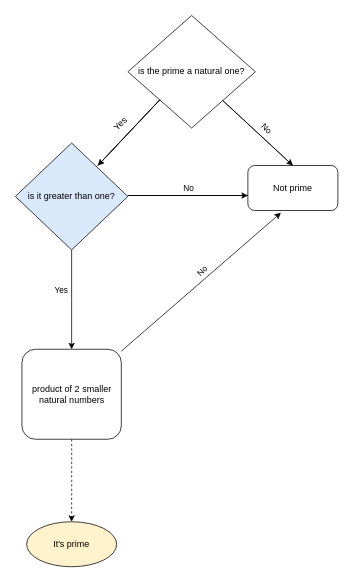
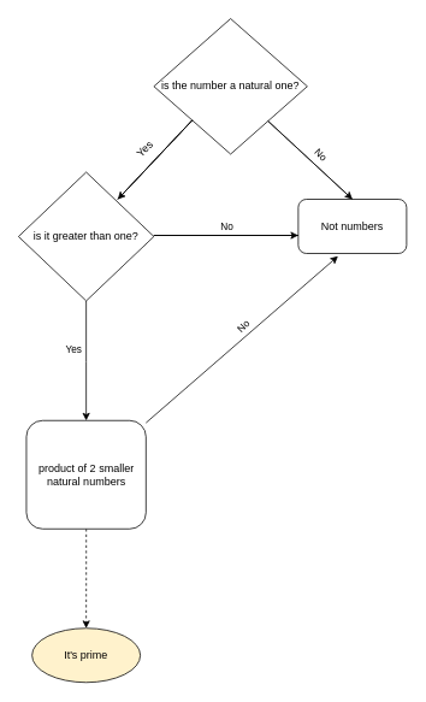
  <mxCell id="0" />
  <mxCell id="1" parent="0" />
- <mxCell id="2" value="is the prime a natural one?" style="rhombus;whiteSpace=wrap;html=1;" vertex="1" parent="1"><mxGeometry x="170" y="20" width="170" height="150" as="geometry" /></mxCell>
+ <mxCell id="2" value="is the number a natural one?" style="rhombus;whiteSpace=wrap;html=1;" vertex="1" parent="1"><mxGeometry x="170" y="20" width="170" height="150" as="geometry" /></mxCell>
  <mxCell id="3" value="" style="edgeStyle=orthogonalEdgeStyle;rounded=0;orthogonalLoop=1;jettySize=auto;html=1;" edge="1" parent="1" source="5" target="11"><mxGeometry relative="1" as="geometry"><Array as="points"><mxPoint x="95" y="400" /><mxPoint x="95" y="400" /></Array></mxGeometry></mxCell>
  <mxCell id="4" value="Yes" style="edgeLabel;html=1;align=center;verticalAlign=middle;resizable=0;points=[];" vertex="1" connectable="0" parent="3"><mxGeometry x="-0.344" y="-2" relative="1" as="geometry"><mxPoint x="-13" y="11" as="offset" /></mxGeometry></mxCell>
- <mxCell id="5" value="is it greater than one?" style="rhombus;whiteSpace=wrap;html=1;fillColor=#dae8fc;" vertex="1" parent="1"><mxGeometry x="20" y="190" width="150" height="142.5" as="geometry" /></mxCell>
+ <mxCell id="5" value="is it greater than one?" style="rhombus;whiteSpace=wrap;html=1;" vertex="1" parent="1"><mxGeometry x="20" y="190" width="150" height="142.5" as="geometry" /></mxCell>
  <mxCell id="6" value="" style="endArrow=none;html=1;rounded=0;entryX=0;entryY=1;entryDx=0;entryDy=0;exitX=0;exitY=1;exitDx=0;exitDy=0;" edge="1" parent="1" source="2" target="2"><mxGeometry width="50" height="50" relative="1" as="geometry"><mxPoint x="240" y="340" as="sourcePoint" /><mxPoint x="290" y="290" as="targetPoint" /><Array as="points"><mxPoint x="130" y="220" /></Array></mxGeometry></mxCell>
- <mxCell id="7" value="Not prime" style="rounded=1;whiteSpace=wrap;html=1;" vertex="1" parent="1"><mxGeometry x="330" y="220" width="120" height="60" as="geometry" /></mxCell>
+ <mxCell id="7" value="Not numbers" style="rounded=1;whiteSpace=wrap;html=1;" vertex="1" parent="1"><mxGeometry x="330" y="220" width="120" height="60" as="geometry" /></mxCell>
  <mxCell id="8" value="" style="endArrow=none;html=1;rounded=0;" edge="1" parent="1" target="2"><mxGeometry width="50" height="50" relative="1" as="geometry"><mxPoint x="390" y="220" as="sourcePoint" /><mxPoint x="362.5" y="140" as="targetPoint" /><Array as="points"><mxPoint x="390" y="220" /></Array></mxGeometry></mxCell>
  <mxCell id="9" value="No" style="edgeLabel;html=1;align=center;verticalAlign=middle;resizable=0;points=[];rotation=45;" vertex="1" connectable="0" parent="8"><mxGeometry x="-0.224" y="-2" relative="1" as="geometry"><mxPoint y="-15" as="offset" /></mxGeometry></mxCell>
  <mxCell id="10" value="" style="edgeStyle=orthogonalEdgeStyle;rounded=0;orthogonalLoop=1;jettySize=auto;html=1;dashed=1;" edge="1" parent="1" source="11" target="20"><mxGeometry relative="1" as="geometry" /></mxCell>
  <mxCell id="11" value="product of 2 smaller natural numbers&lt;br&gt;" style="whiteSpace=wrap;html=1;rounded=1;" vertex="1" parent="1"><mxGeometry x="28.75" y="465" width="132.5" height="120" as="geometry" /></mxCell>
  <mxCell id="12" value="Yes&lt;br&gt;" style="text;html=1;align=center;verticalAlign=middle;resizable=0;points=[];autosize=1;strokeColor=none;fillColor=none;rotation=-45;" vertex="1" parent="1"><mxGeometry x="140" y="150" width="40" height="30" as="geometry" /></mxCell>
  <mxCell id="13" value="" style="endArrow=none;html=1;rounded=0;" edge="1" parent="1"><mxGeometry width="50" height="50" relative="1" as="geometry"><mxPoint x="330" y="260" as="sourcePoint" /><mxPoint x="330" y="260" as="targetPoint" /><Array as="points"><mxPoint x="170" y="260" /></Array></mxGeometry></mxCell>
  <mxCell id="14" value="No" style="edgeLabel;html=1;align=center;verticalAlign=middle;resizable=0;points=[];" vertex="1" connectable="0" parent="13"><mxGeometry x="0.412" y="-3" relative="1" as="geometry"><mxPoint x="14" y="-13" as="offset" /></mxGeometry></mxCell>
  <mxCell id="15" value="" style="endArrow=classic;html=1;rounded=0;" edge="1" parent="1"><mxGeometry width="50" height="50" relative="1" as="geometry"><mxPoint x="170" y="260" as="sourcePoint" /><mxPoint x="330" y="260" as="targetPoint" /><Array as="points"><mxPoint x="250" y="260" /></Array></mxGeometry></mxCell>
  <mxCell id="16" value="" style="endArrow=classic;html=1;rounded=0;entryX=0.5;entryY=0;entryDx=0;entryDy=0;" edge="1" parent="1" source="2" target="7"><mxGeometry width="50" height="50" relative="1" as="geometry"><mxPoint x="220" y="370" as="sourcePoint" /><mxPoint x="270" y="320" as="targetPoint" /></mxGeometry></mxCell>
  <mxCell id="17" value="" style="endArrow=classic;html=1;rounded=0;exitX=0;exitY=1;exitDx=0;exitDy=0;entryX=0.733;entryY=0.211;entryDx=0;entryDy=0;entryPerimeter=0;" edge="1" parent="1" source="2" target="5"><mxGeometry width="50" height="50" relative="1" as="geometry"><mxPoint x="220" y="370" as="sourcePoint" /><mxPoint x="270" y="320" as="targetPoint" /></mxGeometry></mxCell>
  <mxCell id="18" value="" style="endArrow=classic;html=1;rounded=0;entryX=0.367;entryY=1.05;entryDx=0;entryDy=0;entryPerimeter=0;" edge="1" parent="1" source="11" target="7"><mxGeometry width="50" height="50" relative="1" as="geometry"><mxPoint x="220" y="370" as="sourcePoint" /><mxPoint x="270" y="320" as="targetPoint" /></mxGeometry></mxCell>
  <mxCell id="19" value="No&lt;br&gt;" style="edgeLabel;html=1;align=center;verticalAlign=middle;resizable=0;points=[];rotation=-45;" vertex="1" connectable="0" parent="18"><mxGeometry x="0.175" y="-2" relative="1" as="geometry"><mxPoint x="-19" as="offset" /></mxGeometry></mxCell>
  <mxCell id="20" value="It's prime" style="ellipse;whiteSpace=wrap;html=1;fillColor=#fff2cc;" vertex="1" parent="1"><mxGeometry x="35" y="695" width="120" height="60" as="geometry" /></mxCell>
